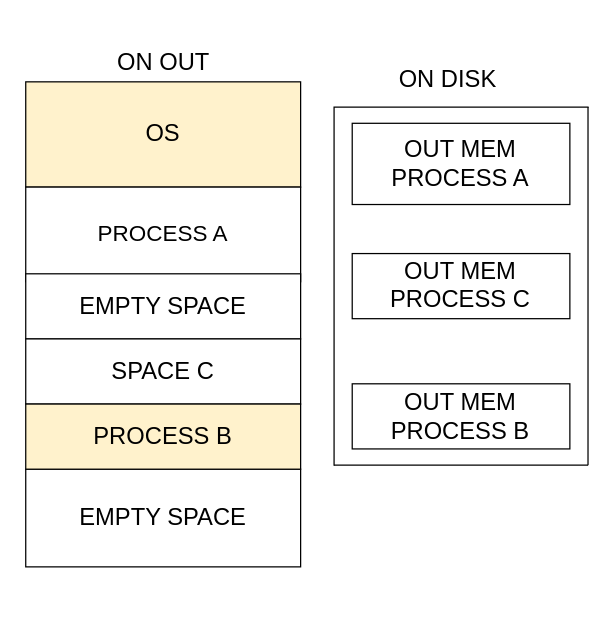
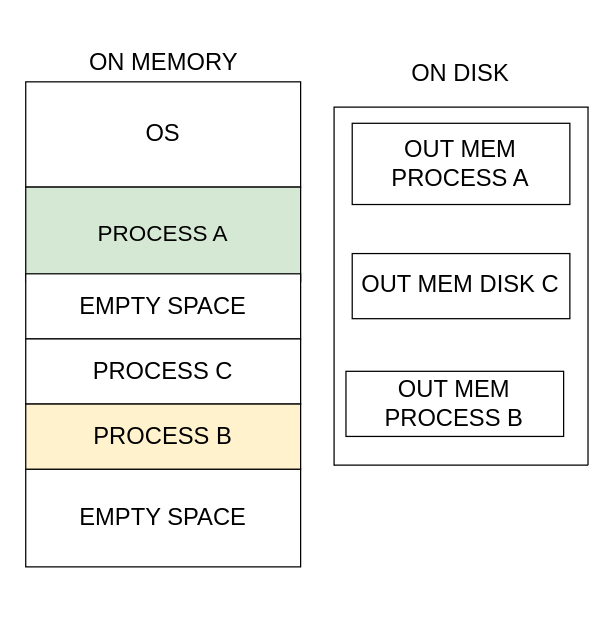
  <mxCell id="0" />
  <mxCell id="1" parent="0" />
  <mxCell id="2" value="" style="group;fontSize=19;" vertex="1" connectable="0" parent="1"><mxGeometry x="20" y="20" width="450" height="430" as="geometry" /></mxCell>
  <mxCell id="3" value="" style="group;fontSize=19;" vertex="1" connectable="0" parent="2"><mxGeometry x="246.774" y="26.061" width="203.226" height="325.758" as="geometry" /></mxCell>
  <mxCell id="4" value="" style="group;fontSize=19;" parent="3" vertex="1" connectable="0"><mxGeometry width="203.226" height="325.758" as="geometry" /></mxCell>
  <mxCell id="5" value="" style="group;fontSize=19;" parent="4" vertex="1" connectable="0"><mxGeometry width="203.226" height="325.758" as="geometry" /></mxCell>
  <mxCell id="6" value="OUT MEM PROCESS A" style="rounded=0;whiteSpace=wrap;html=1;fontSize=19;" parent="5" vertex="1"><mxGeometry x="14.516" y="52.121" width="174.194" height="65" as="geometry" /></mxCell>
- <mxCell id="7" value="OUT MEM PROCESS C" style="rounded=0;whiteSpace=wrap;html=1;fontSize=19;" parent="5" vertex="1"><mxGeometry x="14.516" y="156.364" width="174.194" height="52.121" as="geometry" /></mxCell>
- <mxCell id="8" value="OUT MEM PROCESS B" style="rounded=0;whiteSpace=wrap;html=1;fontSize=19;" parent="5" vertex="1"><mxGeometry x="14.516" y="260.606" width="174.194" height="52.121" as="geometry" /></mxCell>
+ <mxCell id="7" value="OUT MEM DISK C" style="rounded=0;whiteSpace=wrap;html=1;fontSize=19;" parent="5" vertex="1"><mxGeometry x="14.516" y="156.364" width="174.194" height="52.121" as="geometry" /></mxCell>
+ <mxCell id="8" value="OUT MEM PROCESS B" style="rounded=0;whiteSpace=wrap;html=1;fontSize=19;" parent="5" vertex="1"><mxGeometry x="9.516" y="250.606" width="174.194" height="52.121" as="geometry" /></mxCell>
  <mxCell id="9" value="" style="shape=partialRectangle;whiteSpace=wrap;html=1;bottom=0;right=0;fillColor=none;align=left;fontSize=19;" parent="5" vertex="1"><mxGeometry y="39.091" width="203.226" height="286.667" as="geometry" /></mxCell>
- <mxCell id="10" value="ON DISK" style="text;html=1;strokeColor=none;fillColor=none;align=center;verticalAlign=middle;whiteSpace=wrap;rounded=0;fontSize=19;" parent="5" vertex="1"><mxGeometry x="4.516" y="5" width="174.194" height="26.061" as="geometry" /></mxCell>
+ <mxCell id="10" value="ON DISK" style="text;html=1;strokeColor=none;fillColor=none;align=center;verticalAlign=middle;whiteSpace=wrap;rounded=0;fontSize=19;" parent="5" vertex="1"><mxGeometry x="14.516" width="174.194" height="26.061" as="geometry" /></mxCell>
  <mxCell id="11" value="" style="endArrow=none;html=1;entryX=0;entryY=1;entryDx=0;entryDy=0;exitX=1;exitY=1;exitDx=0;exitDy=0;fontSize=19;" edge="1" parent="5" source="9" target="9"><mxGeometry width="50" height="50" relative="1" as="geometry"><mxPoint x="-246.774" y="495.152" as="sourcePoint" /><mxPoint x="-174.194" y="430" as="targetPoint" /></mxGeometry></mxCell>
  <mxCell id="12" value="" style="endArrow=none;html=1;entryX=1;entryY=1;entryDx=0;entryDy=0;exitX=1;exitY=0;exitDx=0;exitDy=0;fontSize=19;" edge="1" parent="5" source="9" target="9"><mxGeometry width="50" height="50" relative="1" as="geometry"><mxPoint x="-246.774" y="495.152" as="sourcePoint" /><mxPoint x="-174.194" y="430" as="targetPoint" /></mxGeometry></mxCell>
- <mxCell id="13" value="ON OUT" style="text;html=1;align=center;verticalAlign=middle;resizable=0;points=[];;autosize=1;fontSize=19;" vertex="1" parent="2"><mxGeometry x="45" y="15" width="130" height="30" as="geometry" /></mxCell>
+ <mxCell id="13" value="ON MEMORY" style="text;html=1;align=center;verticalAlign=middle;resizable=0;points=[];;autosize=1;fontSize=19;" vertex="1" parent="2"><mxGeometry x="45" y="15" width="130" height="30" as="geometry" /></mxCell>
  <mxCell id="14" value="" style="group;fontSize=19;" parent="1" vertex="1" connectable="0"><mxGeometry x="20" y="45" width="220" height="430" as="geometry" /></mxCell>
  <mxCell id="15" value="" style="group;fontSize=19;" vertex="1" connectable="0" parent="14"><mxGeometry width="220.0" height="377.879" as="geometry" /></mxCell>
  <mxCell id="16" value="" style="group;fontSize=19;" parent="15" vertex="1" connectable="0"><mxGeometry width="220.0" height="377.879" as="geometry" /></mxCell>
  <mxCell id="17" value="" style="group;container=1;fontSize=19;" parent="16" vertex="1" connectable="0"><mxGeometry width="220.0" height="377.879" as="geometry" /></mxCell>
- <mxCell id="18" value="OS" style="rounded=0;whiteSpace=wrap;html=1;fontSize=19;fillColor=#fff2cc;" parent="17" vertex="1"><mxGeometry y="20" width="220" height="84.24" as="geometry" /></mxCell>
- <mxCell id="19" value="&lt;font style=&quot;font-size: 18px&quot;&gt;PROCESS A&lt;/font&gt;" style="rounded=0;whiteSpace=wrap;html=1;fontSize=19;align=center;" parent="17" vertex="1"><mxGeometry y="104.24" width="220" height="75.76" as="geometry" /></mxCell>
+ <mxCell id="18" value="OS" style="rounded=0;whiteSpace=wrap;html=1;fontSize=19;" parent="17" vertex="1"><mxGeometry y="20" width="220" height="84.24" as="geometry" /></mxCell>
+ <mxCell id="19" value="&lt;font style=&quot;font-size: 18px&quot;&gt;PROCESS A&lt;/font&gt;" style="rounded=0;whiteSpace=wrap;html=1;fontSize=19;align=center;fillColor=#d5e8d4;" parent="17" vertex="1"><mxGeometry y="104.24" width="220" height="75.76" as="geometry" /></mxCell>
  <mxCell id="20" value="EMPTY SPACE" style="rounded=0;whiteSpace=wrap;html=1;fontSize=19;" parent="17" vertex="1"><mxGeometry y="173.633" width="220.0" height="52.121" as="geometry" /></mxCell>
- <mxCell id="21" value="SPACE C" style="rounded=0;whiteSpace=wrap;html=1;fontSize=19;" parent="17" vertex="1"><mxGeometry y="225.755" width="220.0" height="52.121" as="geometry" /></mxCell>
+ <mxCell id="21" value="PROCESS C" style="rounded=0;whiteSpace=wrap;html=1;fontSize=19;" parent="17" vertex="1"><mxGeometry y="225.755" width="220.0" height="52.121" as="geometry" /></mxCell>
  <mxCell id="22" value="EMPTY SPACE" style="rounded=0;whiteSpace=wrap;html=1;fontSize=19;" parent="17" vertex="1"><mxGeometry y="329.997" width="220.0" height="78.182" as="geometry" /></mxCell>
  <mxCell id="23" value="PROCESS B" style="rounded=0;whiteSpace=wrap;html=1;fontSize=19;fillColor=#fff2cc;" parent="17" vertex="1"><mxGeometry y="277.876" width="220.0" height="52.121" as="geometry" /></mxCell>
